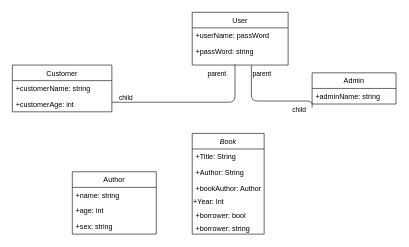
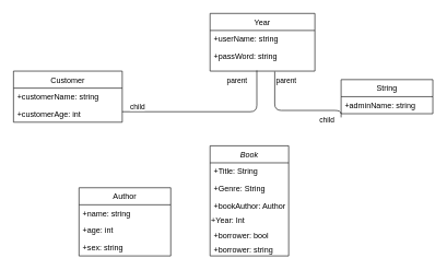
  <mxCell id="0" />
  <mxCell id="1" parent="0" />
  <mxCell id="2" value="Book" style="swimlane;fontStyle=2;align=center;verticalAlign=top;childLayout=stackLayout;horizontal=1;startSize=26;horizontalStack=0;resizeParent=1;resizeLast=0;collapsible=1;marginBottom=0;rounded=0;shadow=0;strokeWidth=1;" parent="1" vertex="1"><mxGeometry x="320" y="222" width="120" height="168" as="geometry"><mxRectangle x="230" y="140" width="160" height="26" as="alternateBounds" /></mxGeometry></mxCell>
  <mxCell id="3" value="+Title: String" style="text;align=left;verticalAlign=top;spacingLeft=4;spacingRight=4;overflow=hidden;rotatable=0;points=[[0,0.5],[1,0.5]];portConstraint=eastwest;" parent="2" vertex="1"><mxGeometry y="26" width="120" height="26" as="geometry" /></mxCell>
- <mxCell id="4" value="+Author: String" style="text;align=left;verticalAlign=top;spacingLeft=4;spacingRight=4;overflow=hidden;rotatable=0;points=[[0,0.5],[1,0.5]];portConstraint=eastwest;rounded=0;shadow=0;html=0;" parent="2" vertex="1"><mxGeometry y="52" width="120" height="26" as="geometry" /></mxCell>
+ <mxCell id="4" value="+Genre: String" style="text;align=left;verticalAlign=top;spacingLeft=4;spacingRight=4;overflow=hidden;rotatable=0;points=[[0,0.5],[1,0.5]];portConstraint=eastwest;rounded=0;shadow=0;html=0;" parent="2" vertex="1"><mxGeometry y="52" width="120" height="26" as="geometry" /></mxCell>
  <mxCell id="5" value="+bookAuthor: Author" style="text;align=left;verticalAlign=top;spacingLeft=4;spacingRight=4;overflow=hidden;rotatable=0;points=[[0,0.5],[1,0.5]];portConstraint=eastwest;rounded=0;shadow=0;html=0;" parent="2" vertex="1"><mxGeometry y="78" width="120" height="26" as="geometry" /></mxCell>
  <mxCell id="6" value="+Year: Int" style="text;strokeColor=none;fillColor=none;align=left;verticalAlign=middle;rounded=0;" parent="2" vertex="1"><mxGeometry y="104" width="120" height="20" as="geometry" /></mxCell>
  <mxCell id="7" value="+borrower: bool" style="text;strokeColor=none;fillColor=none;align=left;verticalAlign=top;spacingLeft=4;spacingRight=4;overflow=hidden;rotatable=0;points=[[0,0.5],[1,0.5]];portConstraint=eastwest;" parent="2" vertex="1"><mxGeometry y="124" width="120" height="22" as="geometry" /></mxCell>
  <mxCell id="8" value="+borrower: string" style="text;strokeColor=none;fillColor=none;align=left;verticalAlign=top;spacingLeft=4;spacingRight=4;overflow=hidden;rotatable=0;points=[[0,0.5],[1,0.5]];portConstraint=eastwest;" vertex="1" parent="2"><mxGeometry y="146" width="120" height="22" as="geometry" /></mxCell>
- <mxCell id="9" value="User" style="swimlane;fontStyle=0;align=center;verticalAlign=top;childLayout=stackLayout;horizontal=1;startSize=26;horizontalStack=0;resizeParent=1;resizeLast=0;collapsible=1;marginBottom=0;rounded=0;shadow=0;strokeWidth=1;" parent="1" vertex="1"><mxGeometry x="320" y="20" width="160" height="88" as="geometry"><mxRectangle x="550" y="140" width="160" height="26" as="alternateBounds" /></mxGeometry></mxCell>
- <mxCell id="10" value="+userName: passWord" style="text;align=left;verticalAlign=top;spacingLeft=4;spacingRight=4;overflow=hidden;rotatable=0;points=[[0,0.5],[1,0.5]];portConstraint=eastwest;rounded=0;shadow=0;html=0;" parent="9" vertex="1"><mxGeometry y="26" width="160" height="26" as="geometry" /></mxCell>
+ <mxCell id="9" value="Year" style="swimlane;fontStyle=0;align=center;verticalAlign=top;childLayout=stackLayout;horizontal=1;startSize=26;horizontalStack=0;resizeParent=1;resizeLast=0;collapsible=1;marginBottom=0;rounded=0;shadow=0;strokeWidth=1;" parent="1" vertex="1"><mxGeometry x="320" y="20" width="160" height="88" as="geometry"><mxRectangle x="550" y="140" width="160" height="26" as="alternateBounds" /></mxGeometry></mxCell>
+ <mxCell id="10" value="+userName: string" style="text;align=left;verticalAlign=top;spacingLeft=4;spacingRight=4;overflow=hidden;rotatable=0;points=[[0,0.5],[1,0.5]];portConstraint=eastwest;rounded=0;shadow=0;html=0;" parent="9" vertex="1"><mxGeometry y="26" width="160" height="26" as="geometry" /></mxCell>
  <mxCell id="11" value="+passWord: string" style="text;align=left;verticalAlign=top;spacingLeft=4;spacingRight=4;overflow=hidden;rotatable=0;points=[[0,0.5],[1,0.5]];portConstraint=eastwest;rounded=0;shadow=0;html=0;" parent="9" vertex="1"><mxGeometry y="52" width="160" height="26" as="geometry" /></mxCell>
  <mxCell id="12" value="Customer" style="swimlane;fontStyle=0;childLayout=stackLayout;horizontal=1;startSize=26;fillColor=none;horizontalStack=0;resizeParent=1;resizeParentMax=0;resizeLast=0;collapsible=1;marginBottom=0;align=center;html=0;" parent="1" vertex="1"><mxGeometry x="20" y="108" width="166" height="78" as="geometry" /></mxCell>
  <mxCell id="13" value="+customerName: string" style="text;strokeColor=none;fillColor=none;align=left;verticalAlign=top;spacingLeft=4;spacingRight=4;overflow=hidden;rotatable=0;points=[[0,0.5],[1,0.5]];portConstraint=eastwest;" parent="12" vertex="1"><mxGeometry y="26" width="166" height="26" as="geometry" /></mxCell>
  <mxCell id="14" value="+customerAge: int" style="text;strokeColor=none;fillColor=none;align=left;verticalAlign=top;spacingLeft=4;spacingRight=4;overflow=hidden;rotatable=0;points=[[0,0.5],[1,0.5]];portConstraint=eastwest;" parent="12" vertex="1"><mxGeometry y="52" width="166" height="26" as="geometry" /></mxCell>
  <mxCell id="15" value="" style="endArrow=none;html=1;edgeStyle=orthogonalEdgeStyle;exitX=0.446;exitY=0.962;exitDx=0;exitDy=0;exitPerimeter=0;" parent="1" target="12" edge="1"><mxGeometry relative="1" as="geometry"><mxPoint x="391.36" y="107.012" as="sourcePoint" /><mxPoint x="410" y="290" as="targetPoint" /><Array as="points"><mxPoint x="391" y="170" /></Array></mxGeometry></mxCell>
  <mxCell id="16" value="parent" style="edgeLabel;resizable=0;html=1;align=left;verticalAlign=bottom;" parent="15" connectable="0" vertex="1"><mxGeometry x="-1" relative="1" as="geometry"><mxPoint x="-47.36" y="22.99" as="offset" /></mxGeometry></mxCell>
  <mxCell id="17" value="child" style="edgeLabel;resizable=0;html=1;align=right;verticalAlign=bottom;" parent="15" connectable="0" vertex="1"><mxGeometry x="1" relative="1" as="geometry"><mxPoint x="34.6" as="offset" /></mxGeometry></mxCell>
- <mxCell id="18" value="Admin" style="swimlane;fontStyle=0;childLayout=stackLayout;horizontal=1;startSize=26;fillColor=none;horizontalStack=0;resizeParent=1;resizeParentMax=0;resizeLast=0;collapsible=1;marginBottom=0;align=center;html=0;" parent="1" vertex="1"><mxGeometry x="520" y="121" width="140" height="52" as="geometry" /></mxCell>
+ <mxCell id="18" value="String" style="swimlane;fontStyle=0;childLayout=stackLayout;horizontal=1;startSize=26;fillColor=none;horizontalStack=0;resizeParent=1;resizeParentMax=0;resizeLast=0;collapsible=1;marginBottom=0;align=center;html=0;" parent="1" vertex="1"><mxGeometry x="520" y="121" width="140" height="52" as="geometry" /></mxCell>
  <mxCell id="19" value="+adminName: string" style="text;strokeColor=none;fillColor=none;align=left;verticalAlign=top;spacingLeft=4;spacingRight=4;overflow=hidden;rotatable=0;points=[[0,0.5],[1,0.5]];portConstraint=eastwest;" parent="18" vertex="1"><mxGeometry y="26" width="140" height="26" as="geometry" /></mxCell>
  <mxCell id="20" value="" style="endArrow=none;html=1;edgeStyle=orthogonalEdgeStyle;exitX=0.617;exitY=1.026;exitDx=0;exitDy=0;exitPerimeter=0;entryX=0;entryY=1.218;entryDx=0;entryDy=0;entryPerimeter=0;" parent="1" target="19" edge="1"><mxGeometry relative="1" as="geometry"><mxPoint x="418.72" y="108.676" as="sourcePoint" /><mxPoint x="480" y="155" as="targetPoint" /><Array as="points"><mxPoint x="419" y="168" /></Array></mxGeometry></mxCell>
  <mxCell id="21" value="parent" style="edgeLabel;resizable=0;html=1;align=left;verticalAlign=bottom;" parent="20" connectable="0" vertex="1"><mxGeometry x="-1" relative="1" as="geometry"><mxPoint y="21.32" as="offset" /></mxGeometry></mxCell>
  <mxCell id="22" value="child" style="edgeLabel;resizable=0;html=1;align=right;verticalAlign=bottom;" parent="20" connectable="0" vertex="1"><mxGeometry x="1" relative="1" as="geometry"><mxPoint x="-9.68" y="12.33" as="offset" /></mxGeometry></mxCell>
  <mxCell id="23" value="Author" style="swimlane;fontStyle=0;childLayout=stackLayout;horizontal=1;startSize=26;fillColor=none;horizontalStack=0;resizeParent=1;resizeParentMax=0;resizeLast=0;collapsible=1;marginBottom=0;" vertex="1" parent="1"><mxGeometry x="120" y="286" width="140" height="104" as="geometry" /></mxCell>
  <mxCell id="24" value="+name: string" style="text;strokeColor=none;fillColor=none;align=left;verticalAlign=top;spacingLeft=4;spacingRight=4;overflow=hidden;rotatable=0;points=[[0,0.5],[1,0.5]];portConstraint=eastwest;" vertex="1" parent="23"><mxGeometry y="26" width="140" height="26" as="geometry" /></mxCell>
  <mxCell id="25" value="+age: int" style="text;strokeColor=none;fillColor=none;align=left;verticalAlign=top;spacingLeft=4;spacingRight=4;overflow=hidden;rotatable=0;points=[[0,0.5],[1,0.5]];portConstraint=eastwest;" vertex="1" parent="23"><mxGeometry y="52" width="140" height="26" as="geometry" /></mxCell>
  <mxCell id="26" value="+sex: string" style="text;strokeColor=none;fillColor=none;align=left;verticalAlign=top;spacingLeft=4;spacingRight=4;overflow=hidden;rotatable=0;points=[[0,0.5],[1,0.5]];portConstraint=eastwest;" vertex="1" parent="23"><mxGeometry y="78" width="140" height="26" as="geometry" /></mxCell>
